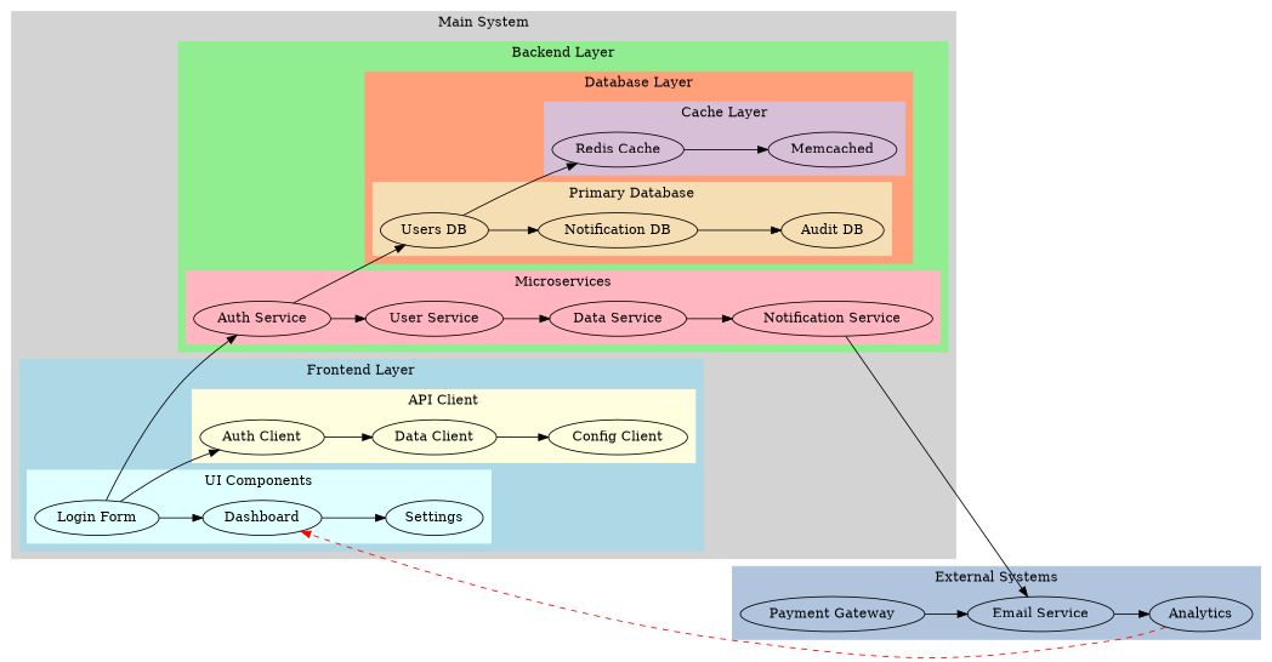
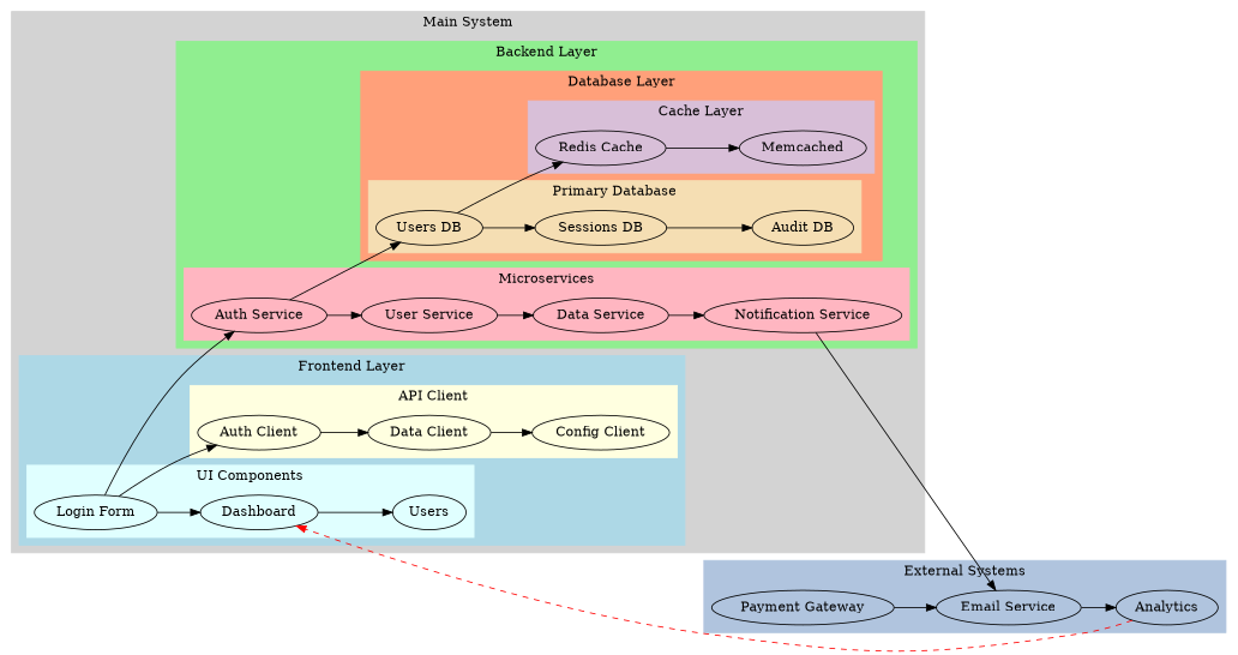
  digraph {
    compound=true
    rankdir=LR
    n1 [label="Login Form"]
    n2 [label=Dashboard]
-   n3 [label=Settings]
+   n3 [label=Users]
    n4 [label="Auth Client"]
    n5 [label="Data Client"]
    n6 [label="Config Client"]
    n7 [label="Auth Service"]
    n8 [label="User Service"]
    n9 [label="Data Service"]
    n10 [label="Notification Service"]
    n11 [label="Users DB"]
-   n12 [label="Notification DB"]
+   n12 [label="Sessions DB"]
    n13 [label="Audit DB"]
    n14 [label="Redis Cache"]
    n15 [label=Memcached]
    n16 [label="Payment Gateway"]
    n17 [label="Email Service"]
    n18 [label=Analytics]
    subgraph cluster_1 {
      color=lightgray
      label="Main System"
      style=filled
      subgraph cluster_2 {
        color=lightblue
        label="Frontend Layer"
        style=filled
        subgraph cluster_3 {
          color=lightcyan
          label="UI Components"
          style=filled
          n1
          n2
          n3
        }
        subgraph cluster_4 {
          color=lightyellow
          label="API Client"
          style=filled
          n4
          n5
          n6
        }
      }
      subgraph cluster_5 {
        color=lightgreen
        label="Backend Layer"
        style=filled
        subgraph cluster_6 {
          color=lightpink
          label=Microservices
          style=filled
          n7
          n8
          n9
          n10
        }
        subgraph cluster_7 {
          color=lightsalmon
          label="Database Layer"
          style=filled
          subgraph cluster_8 {
            color=wheat
            label="Primary Database"
            style=filled
            n11
            n12
            n13
          }
          subgraph cluster_9 {
            color=thistle
            label="Cache Layer"
            style=filled
            n14
            n15
          }
        }
      }
    }
    subgraph cluster_10 {
      color=lightsteelblue
      label="External Systems"
      style=filled
      n16
      n17
      n18
    }
    n1 -> n2
    n1 -> n4
    n1 -> n7
    n2 -> n3
    n4 -> n5
    n5 -> n6
    n7 -> n8
    n7 -> n11
    n8 -> n9
    n9 -> n10
    n10 -> n17
    n11 -> n12
    n11 -> n14
    n12 -> n13
    n14 -> n15
    n16 -> n17
    n17 -> n18
    n18 -> n2 [color=red constraint=false style=dashed]
  }
